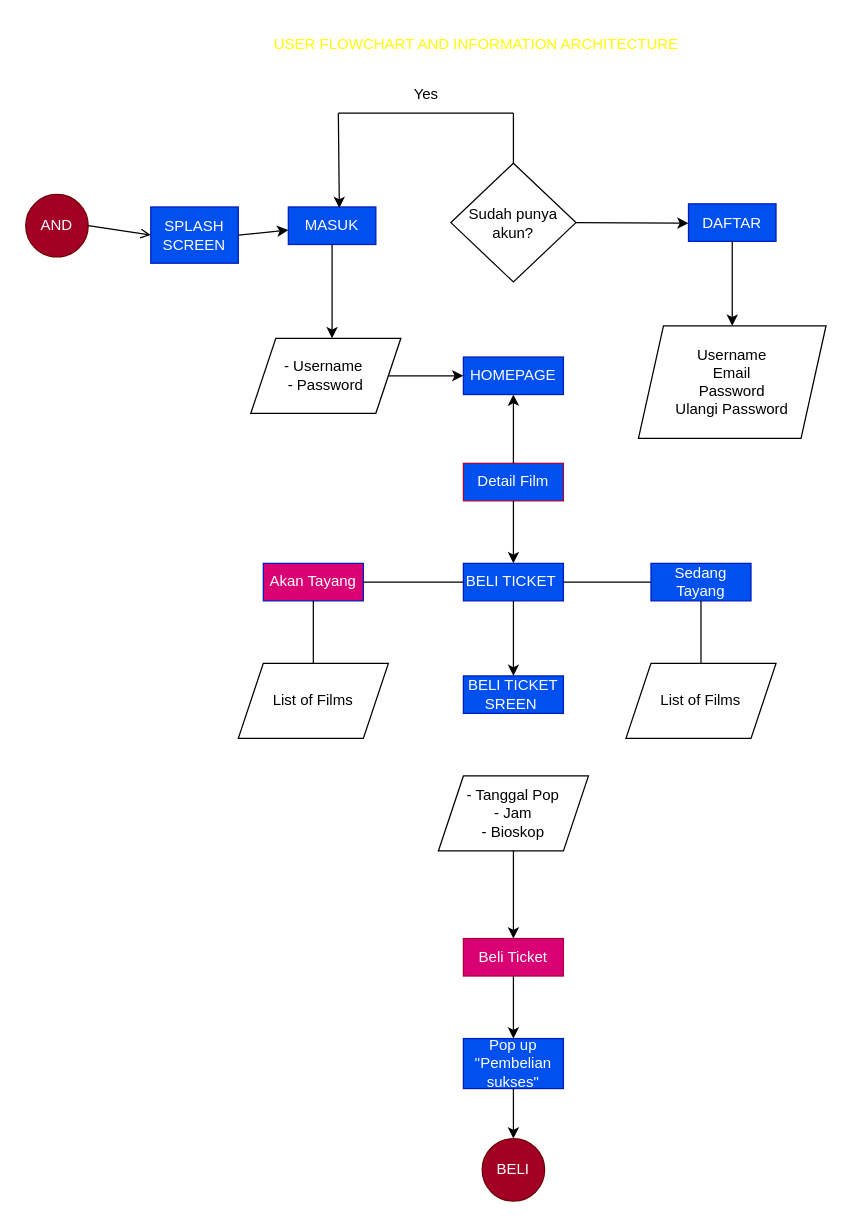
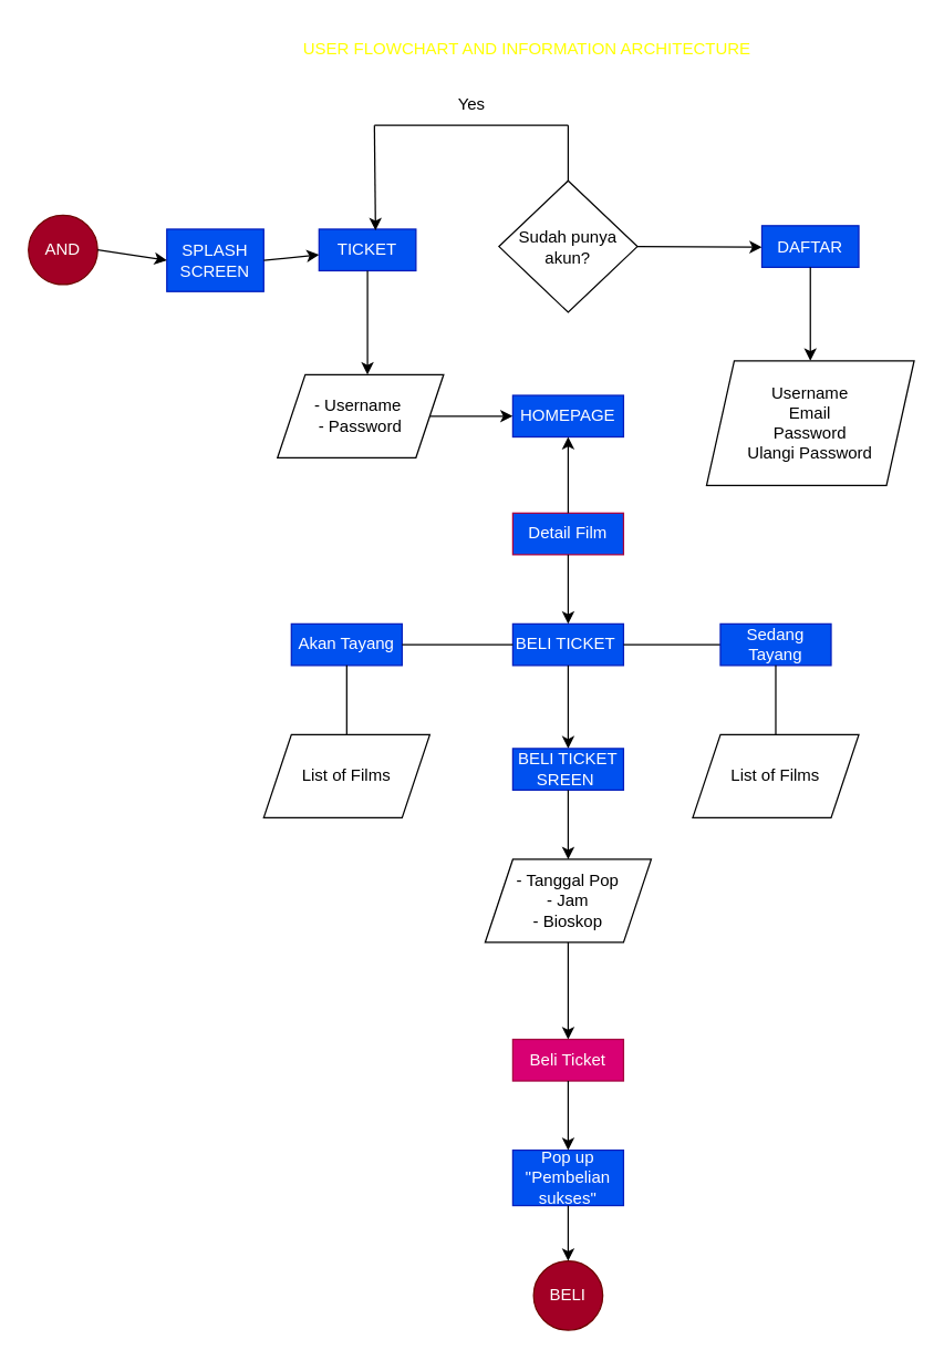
  <mxCell id="0" />
  <mxCell id="1" parent="0" />
  <mxCell id="2" value="SPLASH SCREEN" style="rounded=0;whiteSpace=wrap;html=1;fillColor=#0050ef;fontColor=#ffffff;strokeColor=#001DBC;" parent="1" vertex="1"><mxGeometry x="120" y="165" width="70" height="45" as="geometry" /></mxCell>
  <mxCell id="3" value="AND" style="ellipse;whiteSpace=wrap;html=1;aspect=fixed;fillColor=#a20025;fontColor=#ffffff;strokeColor=#6F0000;" parent="1" vertex="1"><mxGeometry x="20" y="155" width="50" height="50" as="geometry" /></mxCell>
- <mxCell id="4" value="MASUK" style="rounded=0;whiteSpace=wrap;html=1;fillColor=#0050ef;fontColor=#ffffff;strokeColor=#001DBC;" parent="1" vertex="1"><mxGeometry x="230" y="165" width="70" height="30" as="geometry" /></mxCell>
+ <mxCell id="4" value="TICKET" style="rounded=0;whiteSpace=wrap;html=1;fillColor=#0050ef;fontColor=#ffffff;strokeColor=#001DBC;" parent="1" vertex="1"><mxGeometry x="230" y="165" width="70" height="30" as="geometry" /></mxCell>
  <mxCell id="5" value="Sudah punya akun?" style="rhombus;whiteSpace=wrap;html=1;" parent="1" vertex="1"><mxGeometry x="360" y="130" width="100" height="95" as="geometry" /></mxCell>
  <mxCell id="6" value="" style="endArrow=none;html=1;exitX=0.5;exitY=0;exitDx=0;exitDy=0;" parent="1" source="5" edge="1"><mxGeometry width="50" height="50" relative="1" as="geometry"><mxPoint x="410" y="190" as="sourcePoint" /><mxPoint x="410" y="90" as="targetPoint" /></mxGeometry></mxCell>
  <mxCell id="7" value="" style="endArrow=none;html=1;" parent="1" edge="1"><mxGeometry width="50" height="50" relative="1" as="geometry"><mxPoint x="270" y="90" as="sourcePoint" /><mxPoint x="410" y="90" as="targetPoint" /></mxGeometry></mxCell>
  <mxCell id="8" value="Yes" style="text;html=1;align=center;verticalAlign=middle;resizable=0;points=[];autosize=1;strokeColor=none;fillColor=none;" parent="1" vertex="1"><mxGeometry x="320" y="60" width="40" height="30" as="geometry" /></mxCell>
  <mxCell id="9" value="" style="endArrow=classic;html=1;exitX=1;exitY=0.5;exitDx=0;exitDy=0;" parent="1" source="5" edge="1"><mxGeometry width="50" height="50" relative="1" as="geometry"><mxPoint x="520" y="200" as="sourcePoint" /><mxPoint x="550" y="178" as="targetPoint" /></mxGeometry></mxCell>
  <mxCell id="10" value="DAFTAR" style="rounded=0;whiteSpace=wrap;html=1;fillColor=#0050ef;fontColor=#ffffff;strokeColor=#001DBC;" parent="1" vertex="1"><mxGeometry x="550" y="162.5" width="70" height="30" as="geometry" /></mxCell>
  <mxCell id="11" value="" style="endArrow=classic;html=1;entryX=0.583;entryY=0.03;entryDx=0;entryDy=0;entryPerimeter=0;" parent="1" target="4" edge="1"><mxGeometry width="50" height="50" relative="1" as="geometry"><mxPoint x="270" y="90" as="sourcePoint" /><mxPoint x="290" y="180" as="targetPoint" /></mxGeometry></mxCell>
  <mxCell id="12" value="" style="endArrow=classic;html=1;exitX=0.5;exitY=1;exitDx=0;exitDy=0;" parent="1" source="4" edge="1"><mxGeometry width="50" height="50" relative="1" as="geometry"><mxPoint x="270" y="190" as="sourcePoint" /><mxPoint x="265" y="270" as="targetPoint" /></mxGeometry></mxCell>
  <mxCell id="13" value="- Username&amp;nbsp;&lt;br&gt;- Password" style="shape=parallelogram;perimeter=parallelogramPerimeter;whiteSpace=wrap;html=1;fixedSize=1;" parent="1" vertex="1"><mxGeometry x="200" y="270" width="120" height="60" as="geometry" /></mxCell>
  <mxCell id="14" value="" style="endArrow=classic;html=1;exitX=1;exitY=0.5;exitDx=0;exitDy=0;" parent="1" source="13" edge="1"><mxGeometry width="50" height="50" relative="1" as="geometry"><mxPoint x="350" y="290" as="sourcePoint" /><mxPoint x="370" y="300" as="targetPoint" /></mxGeometry></mxCell>
  <mxCell id="15" value="HOMEPAGE" style="rounded=0;whiteSpace=wrap;html=1;fillColor=#0050ef;fontColor=#ffffff;strokeColor=#001DBC;" parent="1" vertex="1"><mxGeometry x="370" y="285" width="80" height="30" as="geometry" /></mxCell>
  <mxCell id="16" value="" style="endArrow=classic;html=1;exitX=0.5;exitY=1;exitDx=0;exitDy=0;" parent="1" source="10" edge="1"><mxGeometry width="50" height="50" relative="1" as="geometry"><mxPoint x="510" y="200" as="sourcePoint" /><mxPoint x="585" y="260" as="targetPoint" /></mxGeometry></mxCell>
  <mxCell id="17" value="Username&lt;br&gt;Email&lt;br&gt;Password&lt;br&gt;Ulangi Password" style="shape=parallelogram;perimeter=parallelogramPerimeter;whiteSpace=wrap;html=1;fixedSize=1;" parent="1" vertex="1"><mxGeometry x="510" y="260" width="150" height="90" as="geometry" /></mxCell>
  <mxCell id="18" value="Detail Film" style="rounded=0;whiteSpace=wrap;html=1;fillColor=#0050ef;fontColor=#ffffff;strokeColor=#A50040;" parent="1" vertex="1"><mxGeometry x="370" y="370" width="80" height="30" as="geometry" /></mxCell>
  <mxCell id="19" value="" style="endArrow=classic;html=1;entryX=0.5;entryY=1;entryDx=0;entryDy=0;exitX=0.5;exitY=0;exitDx=0;exitDy=0;" parent="1" source="18" target="15" edge="1"><mxGeometry width="50" height="50" relative="1" as="geometry"><mxPoint x="350" y="340" as="sourcePoint" /><mxPoint x="400" y="290" as="targetPoint" /></mxGeometry></mxCell>
  <mxCell id="20" value="BELI TICKET&amp;nbsp;" style="rounded=0;whiteSpace=wrap;html=1;fillColor=#0050ef;fontColor=#ffffff;strokeColor=#001DBC;" parent="1" vertex="1"><mxGeometry x="370" y="450" width="80" height="30" as="geometry" /></mxCell>
  <mxCell id="21" value="" style="endArrow=classic;html=1;exitX=0.5;exitY=1;exitDx=0;exitDy=0;entryX=0.5;entryY=0;entryDx=0;entryDy=0;" parent="1" source="18" target="20" edge="1"><mxGeometry width="50" height="50" relative="1" as="geometry"><mxPoint x="410" y="480" as="sourcePoint" /><mxPoint x="460" y="430" as="targetPoint" /></mxGeometry></mxCell>
  <mxCell id="22" value="" style="endArrow=none;html=1;exitX=1;exitY=0.5;exitDx=0;exitDy=0;" parent="1" source="20" edge="1"><mxGeometry width="50" height="50" relative="1" as="geometry"><mxPoint x="510" y="465" as="sourcePoint" /><mxPoint x="550" y="465" as="targetPoint" /></mxGeometry></mxCell>
  <mxCell id="23" value="Sedang Tayang" style="rounded=0;whiteSpace=wrap;html=1;fillColor=#0050ef;fontColor=#ffffff;strokeColor=#001DBC;" parent="1" vertex="1"><mxGeometry x="520" y="450" width="80" height="30" as="geometry" /></mxCell>
- <mxCell id="24" value="Akan Tayang" style="rounded=0;whiteSpace=wrap;html=1;fillColor=#d80073;fontColor=#ffffff;strokeColor=#001DBC;" parent="1" vertex="1"><mxGeometry x="210" y="450" width="80" height="30" as="geometry" /></mxCell>
+ <mxCell id="24" value="Akan Tayang" style="rounded=0;whiteSpace=wrap;html=1;fillColor=#0050ef;fontColor=#ffffff;strokeColor=#001DBC;" parent="1" vertex="1"><mxGeometry x="210" y="450" width="80" height="30" as="geometry" /></mxCell>
  <mxCell id="25" value="" style="endArrow=none;html=1;exitX=0;exitY=0.5;exitDx=0;exitDy=0;entryX=1;entryY=0.5;entryDx=0;entryDy=0;" parent="1" source="20" target="24" edge="1"><mxGeometry width="50" height="50" relative="1" as="geometry"><mxPoint x="210" y="390" as="sourcePoint" /><mxPoint x="260" y="340" as="targetPoint" /></mxGeometry></mxCell>
  <mxCell id="26" value="&lt;font color=&quot;#ffff00&quot;&gt;USER FLOWCHART AND INFORMATION ARCHITECTURE&lt;/font&gt;" style="text;html=1;align=center;verticalAlign=middle;resizable=0;points=[];autosize=1;strokeWidth=30;" parent="1" vertex="1"><mxGeometry x="205" y="20" width="350" height="30" as="geometry" /></mxCell>
  <mxCell id="27" value="" style="endArrow=none;html=1;fontColor=#FFFF00;entryX=0.5;entryY=1;entryDx=0;entryDy=0;" parent="1" target="24" edge="1"><mxGeometry width="50" height="50" relative="1" as="geometry"><mxPoint x="250" y="540" as="sourcePoint" /><mxPoint x="310" y="490" as="targetPoint" /></mxGeometry></mxCell>
  <mxCell id="28" value="" style="endArrow=none;html=1;fontColor=#FFFF00;entryX=0.5;entryY=1;entryDx=0;entryDy=0;" parent="1" target="23" edge="1"><mxGeometry width="50" height="50" relative="1" as="geometry"><mxPoint x="560" y="540" as="sourcePoint" /><mxPoint x="490" y="490" as="targetPoint" /></mxGeometry></mxCell>
  <mxCell id="29" value="List of Films" style="shape=parallelogram;perimeter=parallelogramPerimeter;whiteSpace=wrap;html=1;fixedSize=1;" parent="1" vertex="1"><mxGeometry x="190" y="530" width="120" height="60" as="geometry" /></mxCell>
  <mxCell id="30" value="List of Films" style="shape=parallelogram;perimeter=parallelogramPerimeter;whiteSpace=wrap;html=1;fixedSize=1;" parent="1" vertex="1"><mxGeometry x="500" y="530" width="120" height="60" as="geometry" /></mxCell>
  <mxCell id="31" value="" style="endArrow=classic;html=1;fontColor=#FFFF00;exitX=0.5;exitY=1;exitDx=0;exitDy=0;" parent="1" source="20" edge="1"><mxGeometry width="50" height="50" relative="1" as="geometry"><mxPoint x="350" y="410" as="sourcePoint" /><mxPoint x="410" y="540" as="targetPoint" /></mxGeometry></mxCell>
  <mxCell id="32" value="BELI TICKET SREEN&amp;nbsp;" style="rounded=0;whiteSpace=wrap;html=1;fillColor=#0050ef;fontColor=#ffffff;strokeColor=#001DBC;" parent="1" vertex="1"><mxGeometry x="370" y="540" width="80" height="30" as="geometry" /></mxCell>
  <mxCell id="33" value="- Tanggal Pop&lt;br&gt;- Jam&lt;br&gt;- Bioskop" style="shape=parallelogram;perimeter=parallelogramPerimeter;whiteSpace=wrap;html=1;fixedSize=1;" parent="1" vertex="1"><mxGeometry x="350" y="620" width="120" height="60" as="geometry" /></mxCell>
+ <mxCell id="34" value="" style="endArrow=classic;html=1;fontColor=#FFFF00;exitX=0.5;exitY=1;exitDx=0;exitDy=0;entryX=0.5;entryY=0;entryDx=0;entryDy=0;" parent="1" source="32" target="33" edge="1"><mxGeometry width="50" height="50" relative="1" as="geometry"><mxPoint x="350" y="550" as="sourcePoint" /><mxPoint x="400" y="500" as="targetPoint" /></mxGeometry></mxCell>
  <mxCell id="35" value="" style="endArrow=classic;html=1;fontColor=#FFFF00;exitX=0.5;exitY=1;exitDx=0;exitDy=0;" parent="1" source="33" edge="1"><mxGeometry width="50" height="50" relative="1" as="geometry"><mxPoint x="380" y="680" as="sourcePoint" /><mxPoint x="410" y="750" as="targetPoint" /></mxGeometry></mxCell>
  <mxCell id="36" value="Beli Ticket" style="rounded=0;whiteSpace=wrap;html=1;fillColor=#d80073;fontColor=#ffffff;strokeColor=#A50040;" parent="1" vertex="1"><mxGeometry x="370" y="750" width="80" height="30" as="geometry" /></mxCell>
  <mxCell id="37" value="Pop up ''Pembelian sukses&quot;" style="rounded=0;whiteSpace=wrap;html=1;fillColor=#0050ef;fontColor=#ffffff;strokeColor=#001DBC;" parent="1" vertex="1"><mxGeometry x="370" y="830" width="80" height="40" as="geometry" /></mxCell>
  <mxCell id="38" value="" style="endArrow=classic;html=1;fontColor=#FFFF00;exitX=0.5;exitY=1;exitDx=0;exitDy=0;entryX=0.5;entryY=0;entryDx=0;entryDy=0;" parent="1" source="36" target="37" edge="1"><mxGeometry width="50" height="50" relative="1" as="geometry"><mxPoint x="400" y="830" as="sourcePoint" /><mxPoint x="450" y="780" as="targetPoint" /></mxGeometry></mxCell>
  <mxCell id="39" value="BELI" style="ellipse;whiteSpace=wrap;html=1;aspect=fixed;fillColor=#a20025;fontColor=#ffffff;strokeColor=#6F0000;" parent="1" vertex="1"><mxGeometry x="385" y="910" width="50" height="50" as="geometry" /></mxCell>
  <mxCell id="40" value="" style="endArrow=classic;html=1;fontColor=#FFFF00;exitX=0.5;exitY=1;exitDx=0;exitDy=0;" parent="1" source="37" target="39" edge="1"><mxGeometry width="50" height="50" relative="1" as="geometry"><mxPoint x="400" y="870" as="sourcePoint" /><mxPoint x="450" y="820" as="targetPoint" /></mxGeometry></mxCell>
- <mxCell id="41" value="" style="endArrow=open;html=1;exitX=1;exitY=0.5;exitDx=0;exitDy=0;entryX=0;entryY=0.5;entryDx=0;entryDy=0;" edge="1" parent="1" source="3" target="2"><mxGeometry width="50" height="50" relative="1" as="geometry"><mxPoint x="310" y="310" as="sourcePoint" /><mxPoint x="360" y="260" as="targetPoint" /></mxGeometry></mxCell>
+ <mxCell id="41" value="" style="endArrow=classic;html=1;exitX=1;exitY=0.5;exitDx=0;exitDy=0;entryX=0;entryY=0.5;entryDx=0;entryDy=0;" edge="1" parent="1" source="3" target="2"><mxGeometry width="50" height="50" relative="1" as="geometry"><mxPoint x="310" y="310" as="sourcePoint" /><mxPoint x="360" y="260" as="targetPoint" /></mxGeometry></mxCell>
  <mxCell id="42" value="" style="endArrow=classic;html=1;exitX=1;exitY=0.5;exitDx=0;exitDy=0;" edge="1" parent="1" source="2" target="4"><mxGeometry width="50" height="50" relative="1" as="geometry"><mxPoint x="310" y="310" as="sourcePoint" /><mxPoint x="360" y="260" as="targetPoint" /></mxGeometry></mxCell>
